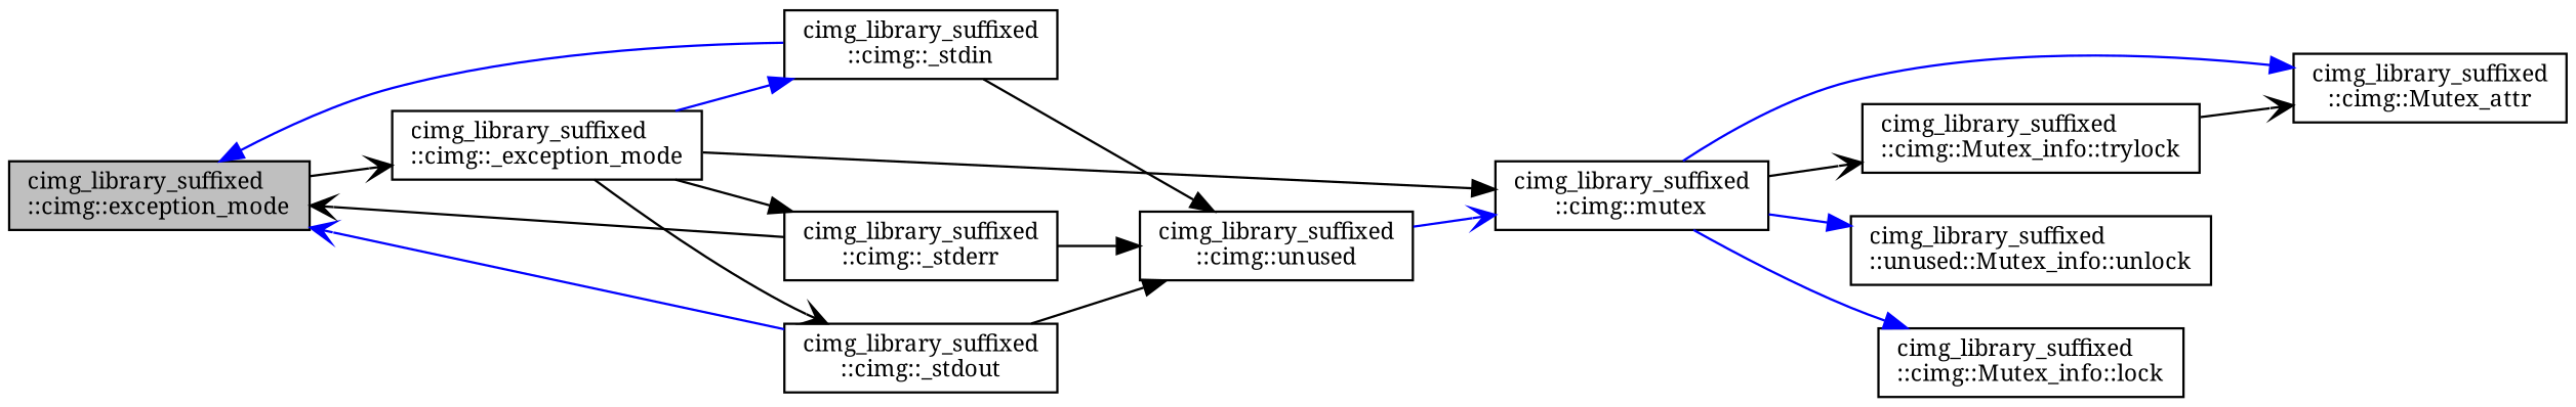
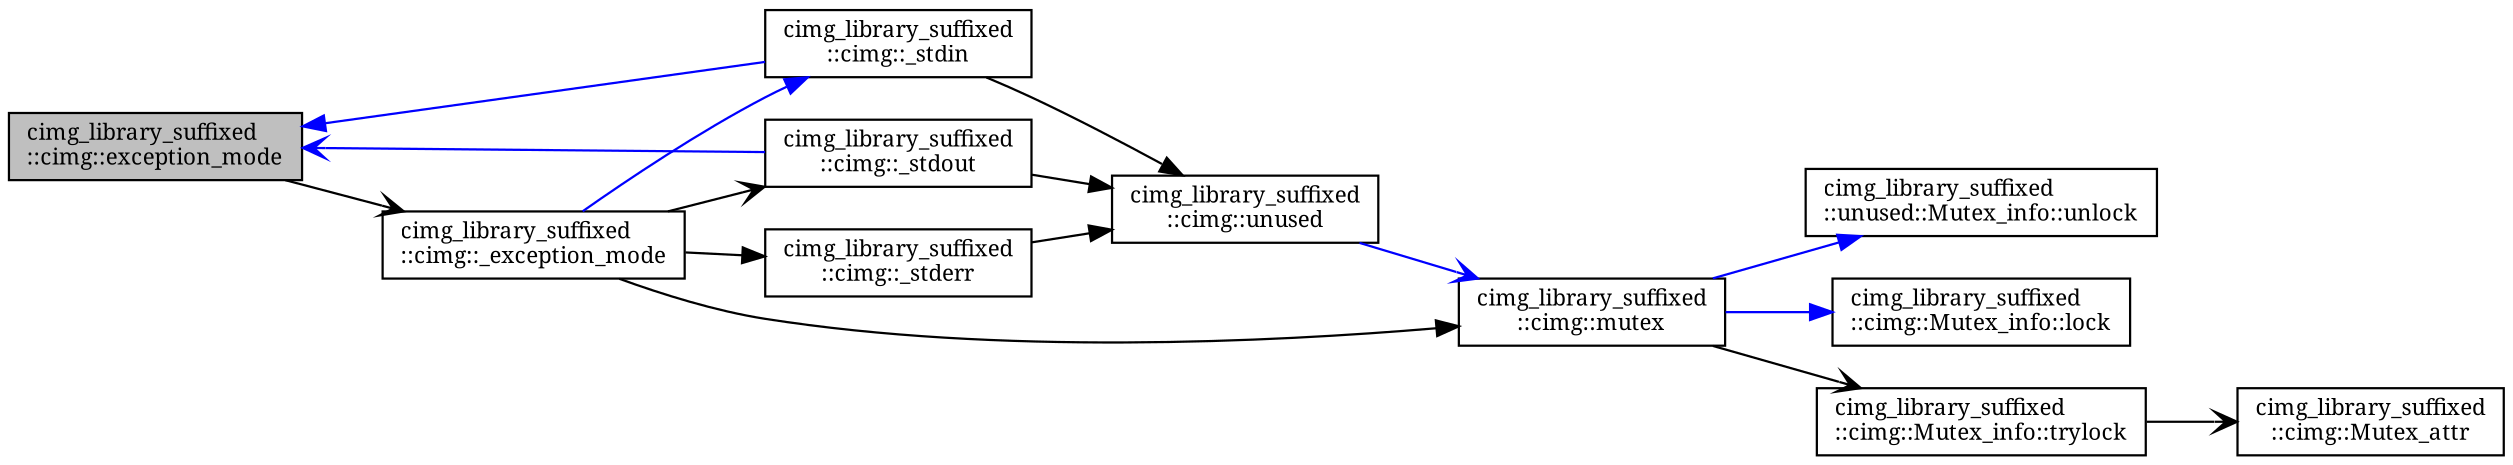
  digraph {
    fontname="Noto Serif"
    rankdir=LR
    node [color=black fillcolor=white fontname="Noto Serif" fontsize=10 shape=record style=filled]
    edge [arrowhead=normal color=black fontname="Noto Serif" fontsize=10 labelfontname=Helvetica labelfontsize=10 style=solid]
    n1 [fillcolor=grey75 fontcolor=black height=0.2 label="cimg_library_suffixed\l::cimg::exception_mode" width=0.4]
    n2 [height=0.2 label="cimg_library_suffixed\l::cimg::_exception_mode" width=0.4]
    n3 [height=0.2 label="cimg_library_suffixed\l::cimg::mutex" width=0.4]
    n4 [height=0.2 label="cimg_library_suffixed\l::cimg::_stdin" width=0.4]
    n5 [height=0.2 label="cimg_library_suffixed\l::cimg::_stdout" width=0.4]
    n6 [height=0.2 label="cimg_library_suffixed\l::cimg::_stderr" width=0.4]
    n7 [height=0.2 label="cimg_library_suffixed\l::cimg::Mutex_attr" width=0.4]
    n8 [height=0.2 label="cimg_library_suffixed\l::unused::Mutex_info::unlock" width=0.4]
    n9 [height=0.2 label="cimg_library_suffixed\l::cimg::Mutex_info::lock" width=0.4]
    n10 [height=0.2 label="cimg_library_suffixed\l::cimg::Mutex_info::trylock" width=0.4]
    n11 [height=0.2 label="cimg_library_suffixed\l::cimg::unused" width=0.4]
    n1 -> n2 [arrowhead=vee]
    n2 -> n3
    n2 -> n4 [color=blue]
    n2 -> n5 [arrowhead=vee]
    n2 -> n6
-   n3 -> n7 [color=blue]
    n3 -> n8 [color=blue]
    n3 -> n9 [color=blue]
    n3 -> n10 [arrowhead=vee]
    n4 -> n1 [color=blue]
    n4 -> n11
    n5 -> n1 [arrowhead=vee color=blue]
    n5 -> n11
-   n6 -> n1 [arrowhead=vee]
    n6 -> n11
    n10 -> n7 [arrowhead=vee]
    n11 -> n3 [arrowhead=vee color=blue]
  }
